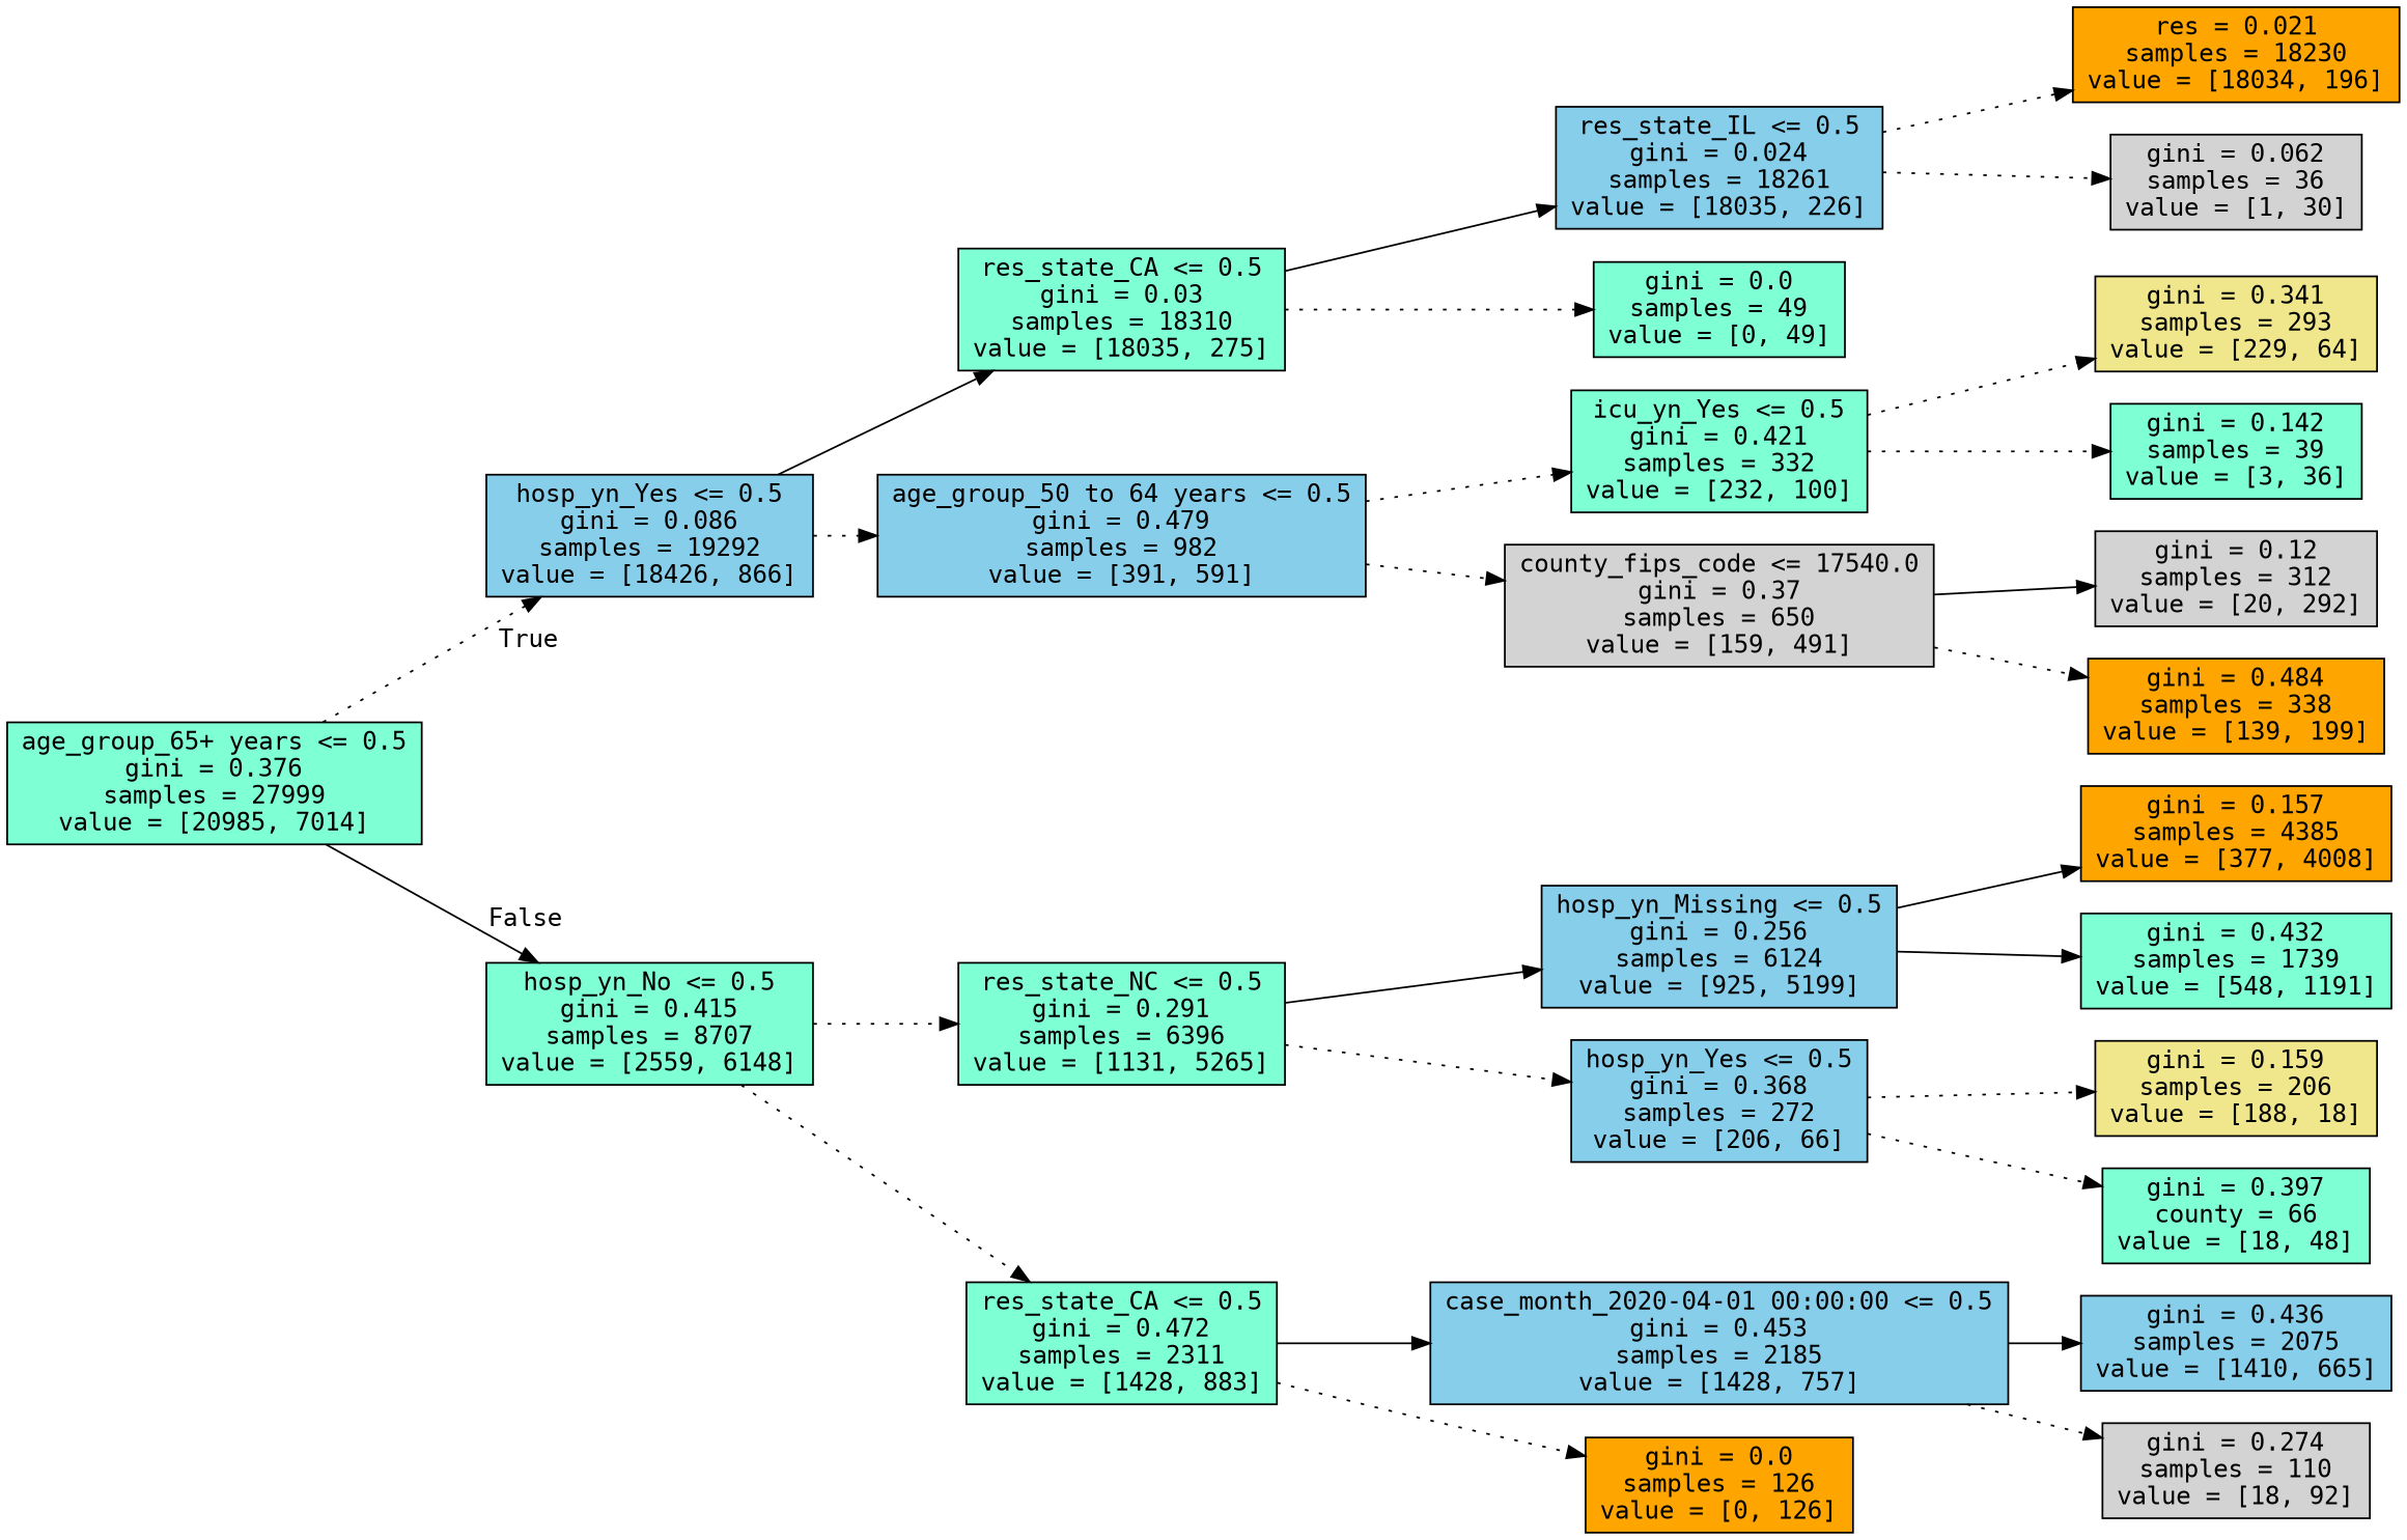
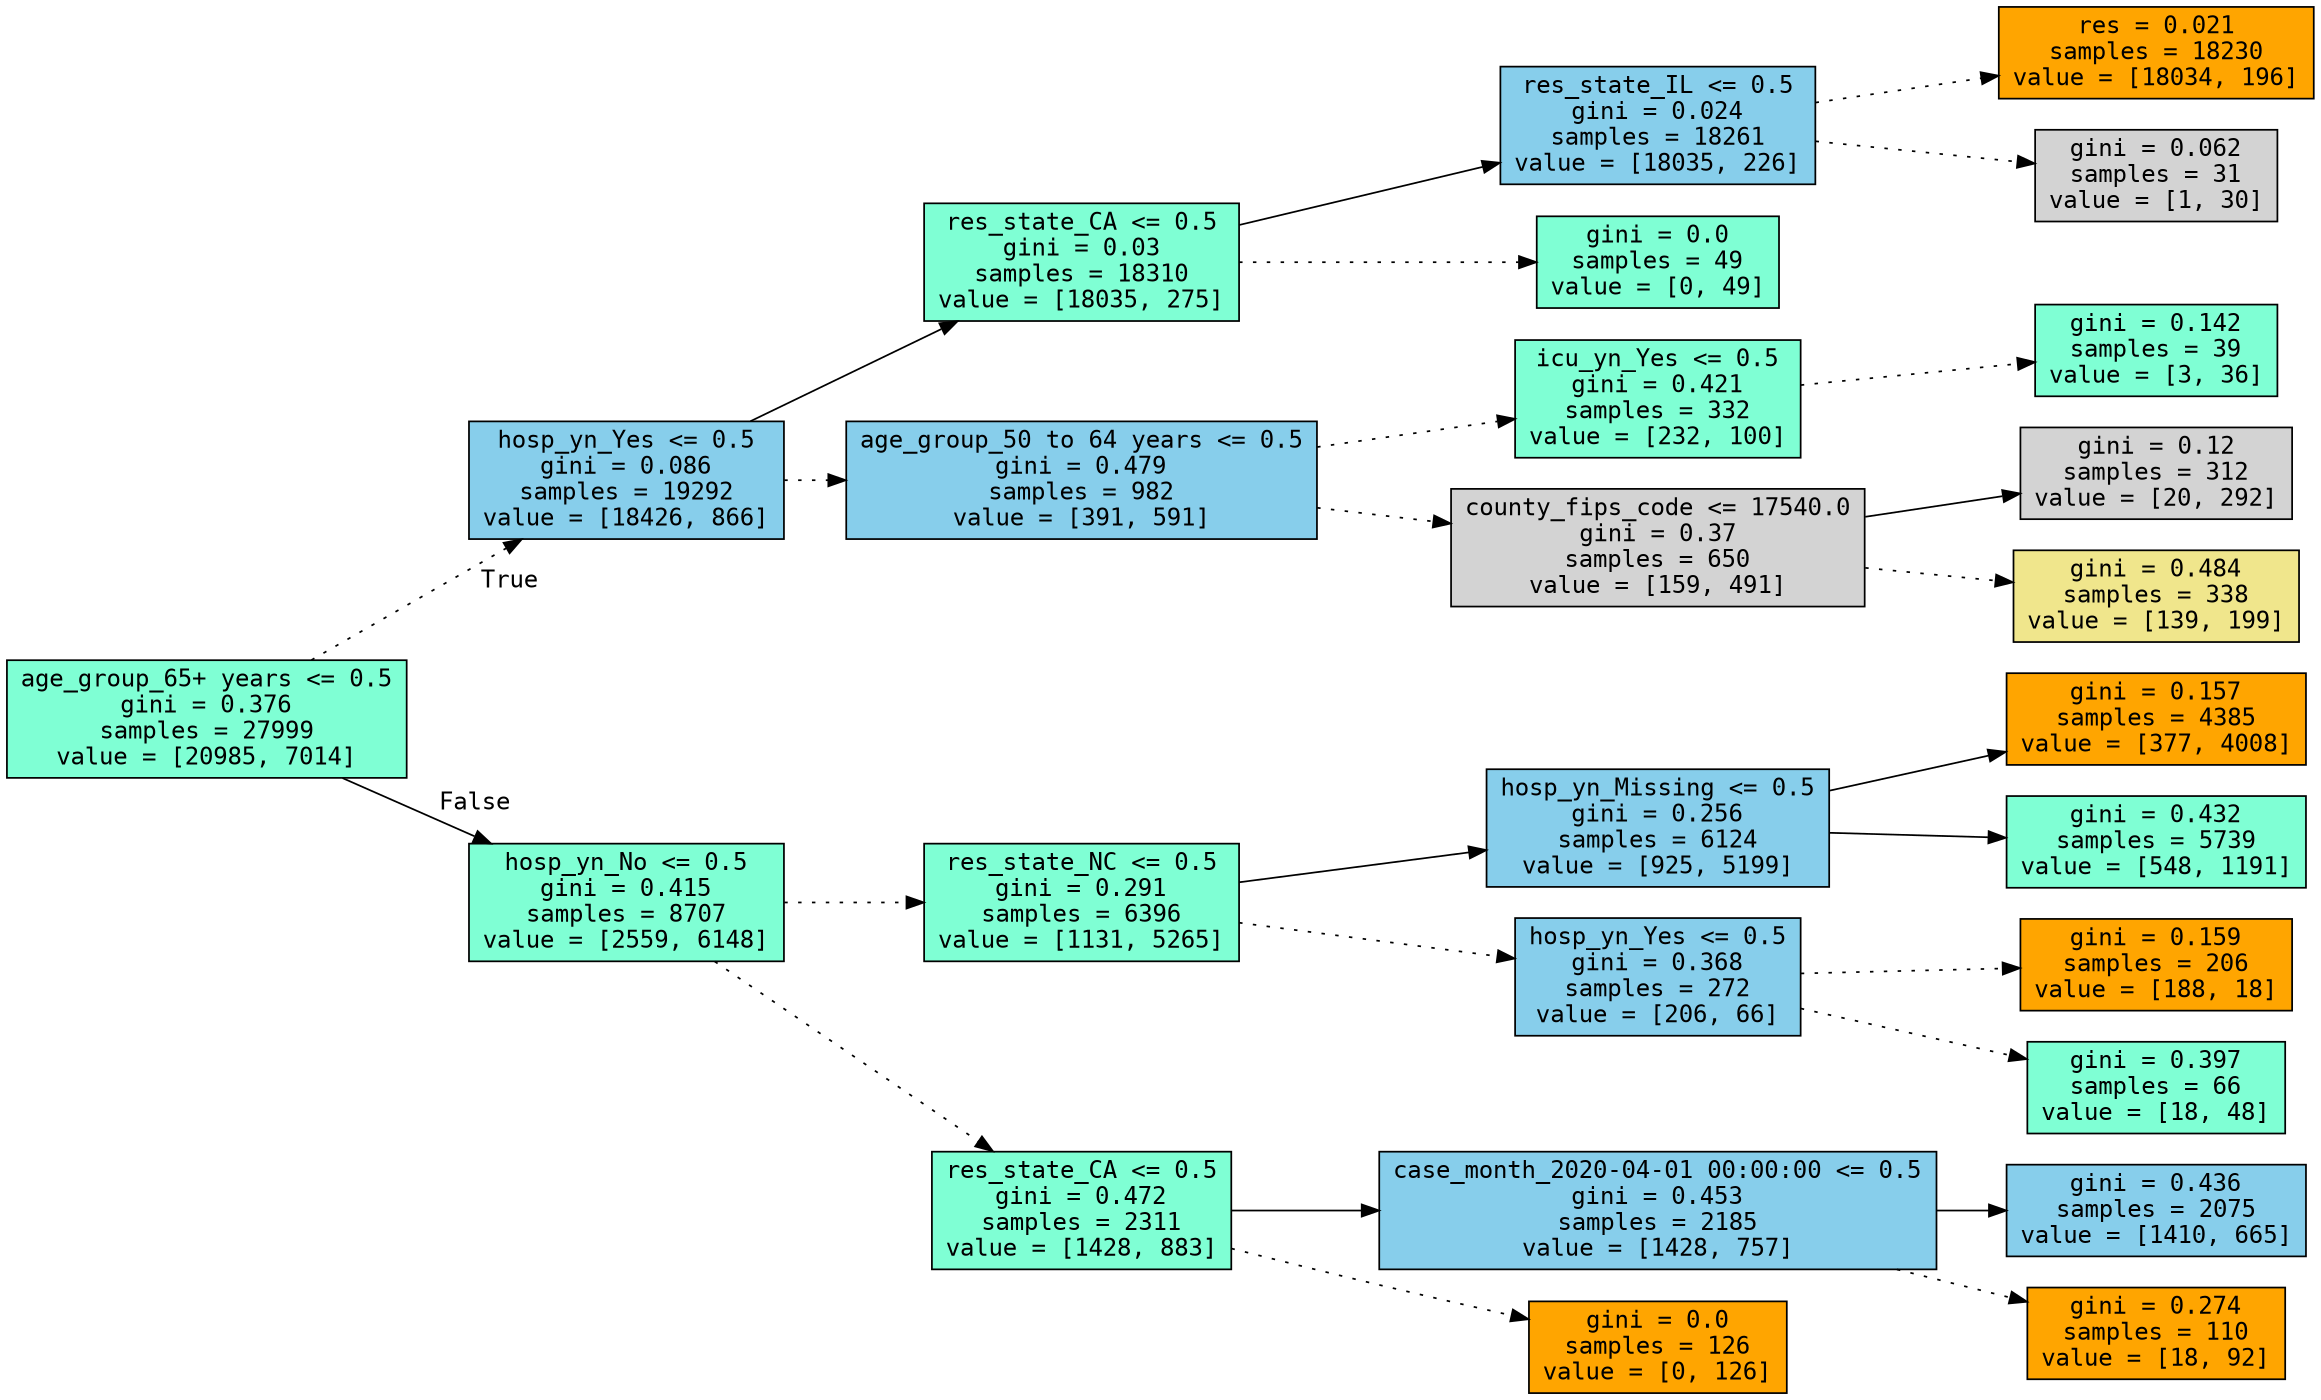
  digraph {
    fontname="DejaVu Sans Mono"
    rankdir=LR
    node [fillcolor=aquamarine fontname="DejaVu Sans Mono" shape=box style=filled]
    edge [fontname="DejaVu Sans Mono" style=dotted]
    n1 [label="age_group_65+ years <= 0.5\ngini = 0.376\nsamples = 27999\nvalue = [20985, 7014]"]
    n2 [fillcolor=skyblue label="hosp_yn_Yes <= 0.5\ngini = 0.086\nsamples = 19292\nvalue = [18426, 866]"]
    n3 [label="hosp_yn_No <= 0.5\ngini = 0.415\nsamples = 8707\nvalue = [2559, 6148]"]
    n4 [label="res_state_CA <= 0.5\ngini = 0.03\nsamples = 18310\nvalue = [18035, 275]"]
    n5 [fillcolor=skyblue label="age_group_50 to 64 years <= 0.5\ngini = 0.479\nsamples = 982\nvalue = [391, 591]"]
    n6 [label="res_state_NC <= 0.5\ngini = 0.291\nsamples = 6396\nvalue = [1131, 5265]"]
    n7 [label="res_state_CA <= 0.5\ngini = 0.472\nsamples = 2311\nvalue = [1428, 883]"]
    n8 [fillcolor=skyblue label="res_state_IL <= 0.5\ngini = 0.024\nsamples = 18261\nvalue = [18035, 226]"]
    n9 [label="gini = 0.0\nsamples = 49\nvalue = [0, 49]"]
    n10 [label="icu_yn_Yes <= 0.5\ngini = 0.421\nsamples = 332\nvalue = [232, 100]"]
    n11 [fillcolor=lightgrey label="county_fips_code <= 17540.0\ngini = 0.37\nsamples = 650\nvalue = [159, 491]"]
    n12 [fillcolor=orange label="res = 0.021\nsamples = 18230\nvalue = [18034, 196]"]
-   n13 [fillcolor=lightgrey label="gini = 0.062\nsamples = 36\nvalue = [1, 30]"]
-   n14 [fillcolor=khaki label="gini = 0.341\nsamples = 293\nvalue = [229, 64]"]
+   n13 [fillcolor=lightgrey label="gini = 0.062\nsamples = 31\nvalue = [1, 30]"]
    n15 [label="gini = 0.142\nsamples = 39\nvalue = [3, 36]"]
    n16 [fillcolor=lightgrey label="gini = 0.12\nsamples = 312\nvalue = [20, 292]"]
-   n17 [fillcolor=orange label="gini = 0.484\nsamples = 338\nvalue = [139, 199]"]
+   n17 [fillcolor=khaki label="gini = 0.484\nsamples = 338\nvalue = [139, 199]"]
    n18 [fillcolor=skyblue label="hosp_yn_Missing <= 0.5\ngini = 0.256\nsamples = 6124\nvalue = [925, 5199]"]
    n19 [fillcolor=skyblue label="hosp_yn_Yes <= 0.5\ngini = 0.368\nsamples = 272\nvalue = [206, 66]"]
    n20 [fillcolor=skyblue label="case_month_2020-04-01 00:00:00 <= 0.5\ngini = 0.453\nsamples = 2185\nvalue = [1428, 757]"]
    n21 [fillcolor=orange label="gini = 0.0\nsamples = 126\nvalue = [0, 126]"]
    n22 [fillcolor=orange label="gini = 0.157\nsamples = 4385\nvalue = [377, 4008]"]
-   n23 [label="gini = 0.432\nsamples = 1739\nvalue = [548, 1191]"]
-   n24 [fillcolor=khaki label="gini = 0.159\nsamples = 206\nvalue = [188, 18]"]
-   n25 [label="gini = 0.397\ncounty = 66\nvalue = [18, 48]"]
+   n23 [label="gini = 0.432\nsamples = 5739\nvalue = [548, 1191]"]
+   n24 [fillcolor=orange label="gini = 0.159\nsamples = 206\nvalue = [188, 18]"]
+   n25 [label="gini = 0.397\nsamples = 66\nvalue = [18, 48]"]
    n26 [fillcolor=skyblue label="gini = 0.436\nsamples = 2075\nvalue = [1410, 665]"]
-   n27 [fillcolor=lightgrey label="gini = 0.274\nsamples = 110\nvalue = [18, 92]"]
+   n27 [fillcolor=orange label="gini = 0.274\nsamples = 110\nvalue = [18, 92]"]
    n1 -> n2 [headlabel=True labelangle=45 labeldistance=2.5]
    n1 -> n3 [headlabel=False labelangle=-45 labeldistance=2.5 style=solid]
    n2 -> n4 [style=solid]
    n2 -> n5
    n3 -> n6
    n3 -> n7
    n4 -> n8 [style=solid]
    n4 -> n9
    n5 -> n10
    n5 -> n11
    n6 -> n18 [style=solid]
    n6 -> n19
    n7 -> n20 [style=solid]
    n7 -> n21
    n8 -> n12
    n8 -> n13
-   n10 -> n14
    n10 -> n15
    n11 -> n16 [style=solid]
    n11 -> n17
    n18 -> n22 [style=solid]
    n18 -> n23 [style=solid]
    n19 -> n24
    n19 -> n25
    n20 -> n26 [style=solid]
    n20 -> n27
  }
